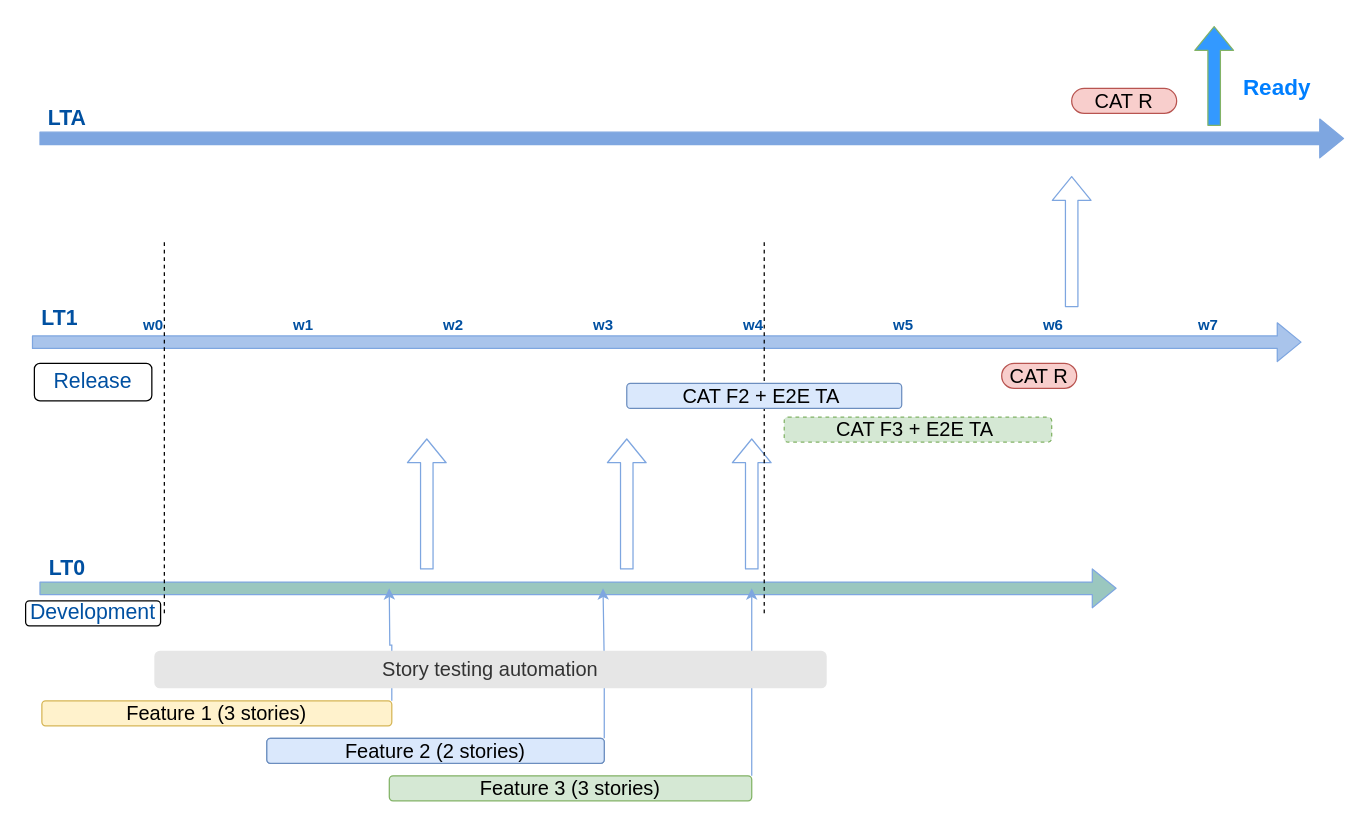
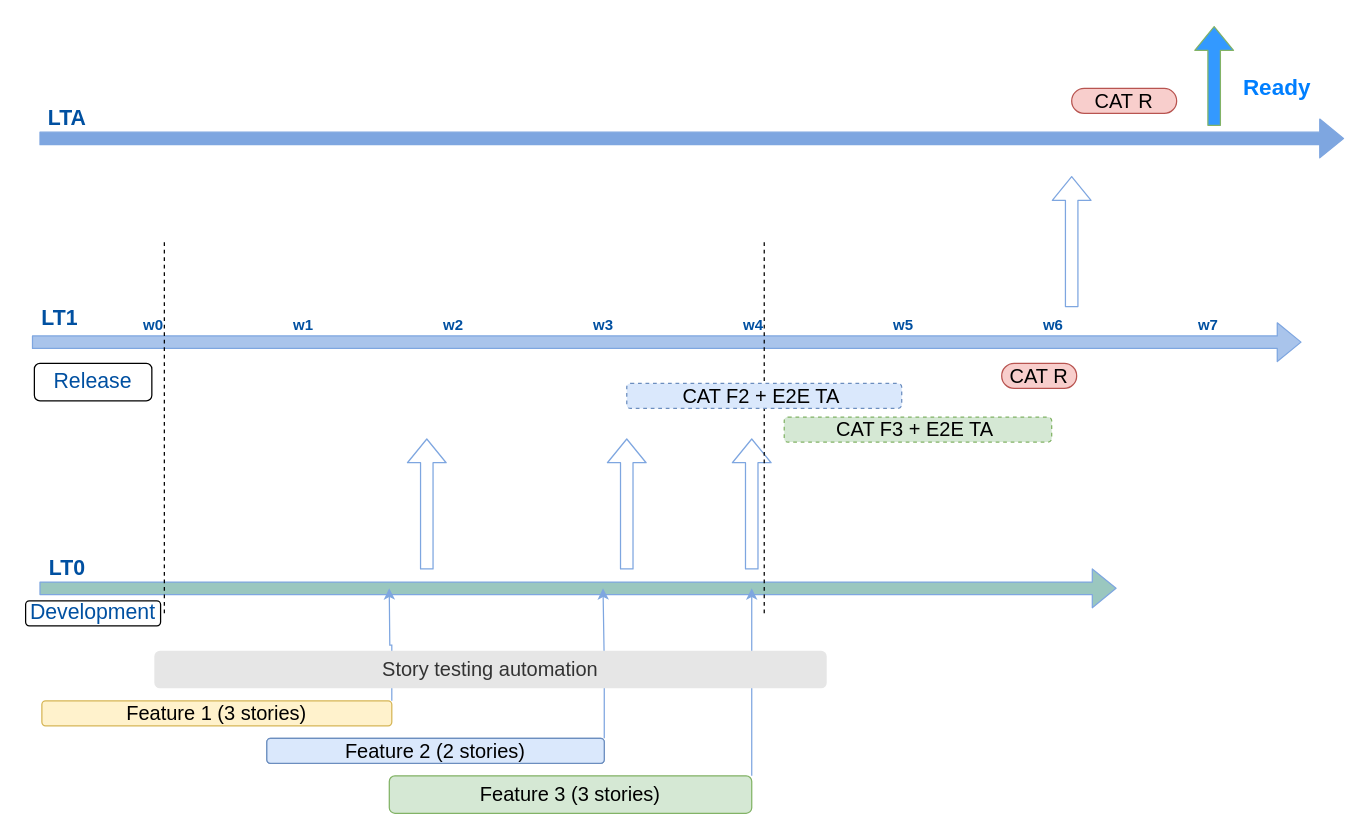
  <mxCell id="0" />
  <mxCell id="1" parent="0" />
  <mxCell id="2" value="w1" style="text;html=1;resizable=0;autosize=1;align=center;verticalAlign=middle;points=[];fillColor=none;strokeColor=none;rounded=0;fontColor=#0050A1;fontStyle=1" parent="1" vertex="1"><mxGeometry x="227" y="250" width="30" height="20" as="geometry" /></mxCell>
  <mxCell id="3" value="w2" style="text;html=1;resizable=0;autosize=1;align=center;verticalAlign=middle;points=[];fillColor=none;strokeColor=none;rounded=0;fontColor=#0050A1;fontStyle=1" parent="1" vertex="1"><mxGeometry x="347" y="250" width="30" height="20" as="geometry" /></mxCell>
  <mxCell id="4" value="w3" style="text;html=1;resizable=0;autosize=1;align=center;verticalAlign=middle;points=[];fillColor=none;strokeColor=none;rounded=0;fontColor=#0050A1;fontStyle=1" parent="1" vertex="1"><mxGeometry x="467" y="250" width="30" height="20" as="geometry" /></mxCell>
  <mxCell id="5" value="w4" style="text;html=1;resizable=0;autosize=1;align=center;verticalAlign=middle;points=[];fillColor=none;strokeColor=none;rounded=0;fontColor=#0050A1;fontStyle=1" parent="1" vertex="1"><mxGeometry x="587" y="250" width="30" height="20" as="geometry" /></mxCell>
  <mxCell id="6" value="w5" style="text;html=1;resizable=0;autosize=1;align=center;verticalAlign=middle;points=[];fillColor=none;strokeColor=none;rounded=0;fontColor=#0050A1;fontStyle=1" parent="1" vertex="1"><mxGeometry x="707" y="250" width="30" height="20" as="geometry" /></mxCell>
  <mxCell id="7" value="w6" style="text;html=1;resizable=0;autosize=1;align=center;verticalAlign=middle;points=[];fillColor=none;strokeColor=none;rounded=0;fontColor=#0050A1;fontStyle=1" parent="1" vertex="1"><mxGeometry x="827" y="250" width="30" height="20" as="geometry" /></mxCell>
  <mxCell id="8" value="LT1" style="text;html=1;resizable=0;autosize=1;align=center;verticalAlign=middle;points=[];fillColor=none;strokeColor=none;rounded=0;fontColor=#0050A1;fontStyle=1;fontSize=17;" parent="1" vertex="1"><mxGeometry x="27" y="240" width="40" height="30" as="geometry" /></mxCell>
  <mxCell id="9" value="LT0" style="text;html=1;resizable=0;autosize=1;align=center;verticalAlign=middle;points=[];fillColor=none;strokeColor=none;rounded=0;fontColor=#0050A1;fontStyle=1;fontSize=17;" parent="1" vertex="1"><mxGeometry x="33" y="440" width="40" height="30" as="geometry" /></mxCell>
  <mxCell id="10" value="" style="shape=flexArrow;endArrow=classic;html=1;fontSize=17;fontColor=#0050A1;exitX=-0.05;exitY=1.1;exitDx=0;exitDy=0;exitPerimeter=0;labelBackgroundColor=#7EA6E0;strokeColor=#7EA6E0;fillColor=#A9C4EB;" parent="1" source="8" edge="1"><mxGeometry width="50" height="50" relative="1" as="geometry"><mxPoint x="77" y="310" as="sourcePoint" /><mxPoint x="1041" y="273" as="targetPoint" /></mxGeometry></mxCell>
  <mxCell id="11" value="" style="shape=flexArrow;endArrow=classic;html=1;fontSize=17;fontColor=#0050A1;exitX=-0.05;exitY=1.1;exitDx=0;exitDy=0;exitPerimeter=0;labelBackgroundColor=#7EA6E0;strokeColor=#7EA6E0;fillColor=#9AC7BF;" parent="1" edge="1"><mxGeometry width="50" height="50" relative="1" as="geometry"><mxPoint x="31" y="470" as="sourcePoint" /><mxPoint x="893" y="470" as="targetPoint" /></mxGeometry></mxCell>
  <mxCell id="12" value="Development" style="rounded=1;whiteSpace=wrap;html=1;fontSize=17;fontColor=#0050A1;" parent="1" vertex="1"><mxGeometry x="20" y="480" width="108" height="20" as="geometry" /></mxCell>
  <mxCell id="13" value="Release" style="rounded=1;whiteSpace=wrap;html=1;fontSize=17;fontColor=#0050A1;" parent="1" vertex="1"><mxGeometry x="27" y="290" width="94" height="30" as="geometry" /></mxCell>
  <mxCell id="14" style="edgeStyle=orthogonalEdgeStyle;rounded=0;orthogonalLoop=1;jettySize=auto;html=1;exitX=1;exitY=0;exitDx=0;exitDy=0;labelBackgroundColor=#7EA6E0;strokeColor=#7EA6E0;fontSize=17;fontColor=#0050A1;" parent="1" source="15" edge="1"><mxGeometry relative="1" as="geometry"><mxPoint x="601" y="470" as="targetPoint" /></mxGeometry></mxCell>
- <mxCell id="15" value="Feature 3 (3 stories)" style="rounded=1;whiteSpace=wrap;html=1;fontSize=16;fillColor=#d5e8d4;strokeColor=#82b366;fontStyle=0" parent="1" vertex="1"><mxGeometry x="311" y="620" width="290" height="20" as="geometry" /></mxCell>
+ <mxCell id="15" value="Feature 3 (3 stories)" style="rounded=1;whiteSpace=wrap;html=1;fontSize=16;fillColor=#d5e8d4;strokeColor=#82b366;fontStyle=0" parent="1" vertex="1"><mxGeometry x="311" y="620" width="290" height="30" as="geometry" /></mxCell>
  <mxCell id="16" style="edgeStyle=orthogonalEdgeStyle;rounded=0;orthogonalLoop=1;jettySize=auto;html=1;exitX=1;exitY=0;exitDx=0;exitDy=0;labelBackgroundColor=#7EA6E0;strokeColor=#7EA6E0;fontSize=17;fontColor=#0050A1;" parent="1" source="17" edge="1"><mxGeometry relative="1" as="geometry"><mxPoint x="310.941" y="470" as="targetPoint" /></mxGeometry></mxCell>
  <mxCell id="17" value="Feature 1 (3 stories)" style="rounded=1;whiteSpace=wrap;html=1;fontSize=16;fillColor=#fff2cc;strokeColor=#d6b656;fontStyle=0" parent="1" vertex="1"><mxGeometry x="33" y="560" width="280" height="20" as="geometry" /></mxCell>
  <mxCell id="18" value="w0" style="text;html=1;resizable=0;autosize=1;align=center;verticalAlign=middle;points=[];fillColor=none;strokeColor=none;rounded=0;fontColor=#0050A1;fontStyle=1" parent="1" vertex="1"><mxGeometry x="107" y="250" width="30" height="20" as="geometry" /></mxCell>
  <mxCell id="19" style="edgeStyle=orthogonalEdgeStyle;rounded=0;orthogonalLoop=1;jettySize=auto;html=1;exitX=1;exitY=0;exitDx=0;exitDy=0;labelBackgroundColor=#7EA6E0;strokeColor=#7EA6E0;fontSize=17;fontColor=#0050A1;" parent="1" source="20" edge="1"><mxGeometry relative="1" as="geometry"><mxPoint x="482" y="470" as="targetPoint" /></mxGeometry></mxCell>
  <mxCell id="20" value="Feature 2 (2 stories)" style="rounded=1;whiteSpace=wrap;html=1;fontSize=17;fillColor=#dae8fc;strokeColor=#6c8ebf;fontColor=#0050A1;" parent="1" vertex="1"><mxGeometry x="213" y="590" width="270" height="20" as="geometry" /></mxCell>
  <mxCell id="21" value="" style="shape=flexArrow;endArrow=classic;html=1;labelBackgroundColor=#7EA6E0;strokeColor=#7EA6E0;fillColor=none;fontSize=17;fontColor=#0050A1;" parent="1" edge="1"><mxGeometry width="50" height="50" relative="1" as="geometry"><mxPoint x="341" y="455" as="sourcePoint" /><mxPoint x="341" y="350" as="targetPoint" /></mxGeometry></mxCell>
  <mxCell id="22" value="" style="shape=flexArrow;endArrow=classic;html=1;labelBackgroundColor=#7EA6E0;strokeColor=#7EA6E0;fillColor=none;fontSize=17;fontColor=#0050A1;" parent="1" edge="1"><mxGeometry width="50" height="50" relative="1" as="geometry"><mxPoint x="501" y="455" as="sourcePoint" /><mxPoint x="501" y="350" as="targetPoint" /></mxGeometry></mxCell>
  <mxCell id="23" value="" style="shape=flexArrow;endArrow=classic;html=1;labelBackgroundColor=#7EA6E0;strokeColor=#7EA6E0;fillColor=none;fontSize=17;fontColor=#0050A1;" parent="1" edge="1"><mxGeometry width="50" height="50" relative="1" as="geometry"><mxPoint x="601" y="455" as="sourcePoint" /><mxPoint x="601" y="350" as="targetPoint" /></mxGeometry></mxCell>
  <mxCell id="24" value="" style="endArrow=none;dashed=1;html=1;" edge="1" parent="1"><mxGeometry width="50" height="50" relative="1" as="geometry"><mxPoint x="131" y="490" as="sourcePoint" /><mxPoint x="131" y="190" as="targetPoint" /></mxGeometry></mxCell>
  <mxCell id="25" value="" style="endArrow=none;dashed=1;html=1;" edge="1" parent="1"><mxGeometry width="50" height="50" relative="1" as="geometry"><mxPoint x="611" y="490" as="sourcePoint" /><mxPoint x="611" y="190" as="targetPoint" /></mxGeometry></mxCell>
- <mxCell id="26" value="CAT F2 + E2E TA&amp;nbsp; " style="rounded=1;whiteSpace=wrap;html=1;fontSize=16;fillColor=#dae8fc;strokeColor=#6c8ebf;fontStyle=0" vertex="1" parent="1"><mxGeometry x="501" y="306" width="220" height="20" as="geometry" /></mxCell>
+ <mxCell id="26" value="CAT F2 + E2E TA&amp;nbsp; " style="rounded=1;whiteSpace=wrap;html=1;fontSize=16;fillColor=#dae8fc;strokeColor=#6c8ebf;fontStyle=0;dashed=1;" vertex="1" parent="1"><mxGeometry x="501" y="306" width="220" height="20" as="geometry" /></mxCell>
  <mxCell id="27" value="Feature 2 (2 stories)" style="rounded=1;whiteSpace=wrap;html=1;fontSize=16;fillColor=#dae8fc;strokeColor=#6c8ebf;fontStyle=0" vertex="1" parent="1"><mxGeometry x="213" y="590" width="270" height="20" as="geometry" /></mxCell>
  <mxCell id="28" value="CAT R" style="rounded=1;whiteSpace=wrap;html=1;fontSize=16;fillColor=#f8cecc;strokeColor=#b85450;fontStyle=0;arcSize=50;" vertex="1" parent="1"><mxGeometry x="857" y="70" width="84" height="20" as="geometry" /></mxCell>
  <mxCell id="29" value="w7" style="text;html=1;resizable=0;autosize=1;align=center;verticalAlign=middle;points=[];fillColor=none;strokeColor=none;rounded=0;fontColor=#0050A1;fontStyle=1" vertex="1" parent="1"><mxGeometry x="951" y="250" width="30" height="20" as="geometry" /></mxCell>
  <mxCell id="30" value="" style="shape=flexArrow;endArrow=classic;html=1;fontSize=17;fontColor=#0050A1;exitX=-0.05;exitY=1.1;exitDx=0;exitDy=0;exitPerimeter=0;labelBackgroundColor=#7EA6E0;strokeColor=#7EA6E0;fillColor=#7EA6E0;" edge="1" parent="1"><mxGeometry width="50" height="50" relative="1" as="geometry"><mxPoint x="31" y="110" as="sourcePoint" /><mxPoint x="1075" y="110" as="targetPoint" /></mxGeometry></mxCell>
  <mxCell id="31" value="LTA" style="text;html=1;resizable=0;autosize=1;align=center;verticalAlign=middle;points=[];fillColor=none;strokeColor=none;rounded=0;fontColor=#0050A1;fontStyle=1;fontSize=17;" vertex="1" parent="1"><mxGeometry x="28" y="80" width="50" height="30" as="geometry" /></mxCell>
  <mxCell id="32" value="" style="shape=flexArrow;endArrow=classic;html=1;labelBackgroundColor=#7EA6E0;strokeColor=#7EA6E0;fillColor=none;fontSize=17;fontColor=#0050A1;" edge="1" parent="1"><mxGeometry width="50" height="50" relative="1" as="geometry"><mxPoint x="857" y="245" as="sourcePoint" /><mxPoint x="857" y="140" as="targetPoint" /></mxGeometry></mxCell>
  <mxCell id="33" value="CAT F3 + E2E TA&amp;nbsp; " style="rounded=1;whiteSpace=wrap;html=1;fontSize=16;fillColor=#d5e8d4;strokeColor=#82b366;fontStyle=0;dashed=1;" vertex="1" parent="1"><mxGeometry x="627" y="333" width="214" height="20" as="geometry" /></mxCell>
  <mxCell id="34" value="Story testing automation" style="rounded=1;whiteSpace=wrap;html=1;fontSize=16;fontColor=#333333;fillColor=#E6E6E6;strokeColor=none;" vertex="1" parent="1"><mxGeometry x="123" y="520" width="538" height="30" as="geometry" /></mxCell>
  <mxCell id="35" value="CAT R" style="rounded=1;whiteSpace=wrap;html=1;fontSize=16;fillColor=#f8cecc;strokeColor=#b85450;fontStyle=0;arcSize=50;" vertex="1" parent="1"><mxGeometry x="801" y="290" width="60" height="20" as="geometry" /></mxCell>
  <mxCell id="36" value="" style="shape=flexArrow;endArrow=classic;html=1;fillColor=#3399FF;fontSize=16;fontColor=#0050A1;strokeColor=#82b366;" edge="1" parent="1"><mxGeometry width="50" height="50" relative="1" as="geometry"><mxPoint x="971" y="100" as="sourcePoint" /><mxPoint x="971" y="20" as="targetPoint" /></mxGeometry></mxCell>
  <mxCell id="37" value="Ready" style="text;html=1;resizable=0;autosize=1;align=center;verticalAlign=middle;points=[];fillColor=none;strokeColor=none;rounded=0;fontSize=18;fontColor=#007FFF;fontStyle=1" vertex="1" parent="1"><mxGeometry x="986" y="55" width="70" height="30" as="geometry" /></mxCell>
